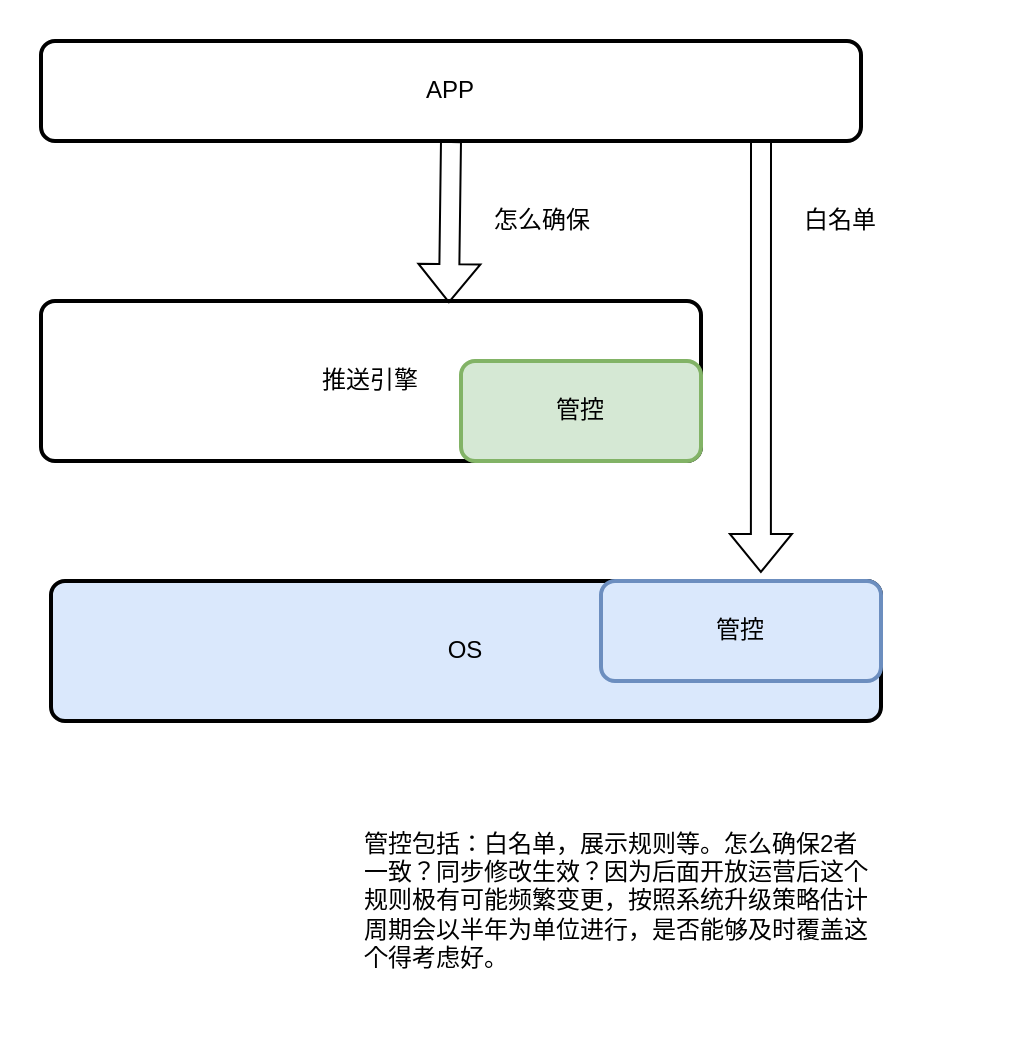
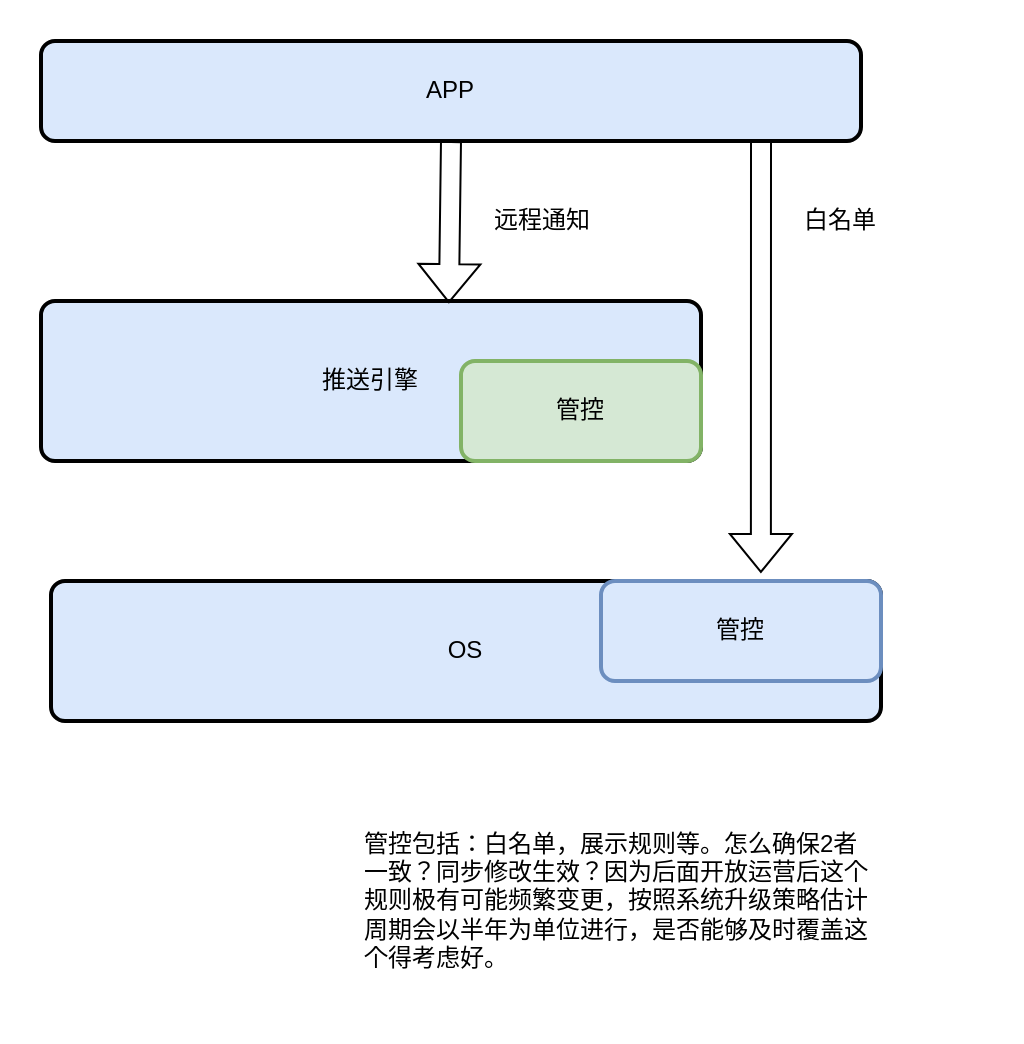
  <mxCell id="0" />
  <mxCell id="1" parent="0" />
  <mxCell id="2" value="OS" style="rounded=1;whiteSpace=wrap;html=1;absoluteArcSize=1;arcSize=14;strokeWidth=2;fillColor=#dae8fc;" vertex="1" parent="1"><mxGeometry x="25" y="290" width="415" height="70" as="geometry" /></mxCell>
- <mxCell id="3" value="推送引擎" style="rounded=1;whiteSpace=wrap;html=1;absoluteArcSize=1;arcSize=14;strokeWidth=2;" vertex="1" parent="1"><mxGeometry x="20" y="150" width="330" height="80" as="geometry" /></mxCell>
+ <mxCell id="3" value="推送引擎" style="rounded=1;whiteSpace=wrap;html=1;absoluteArcSize=1;arcSize=14;strokeWidth=2;fillColor=#dae8fc;" vertex="1" parent="1"><mxGeometry x="20" y="150" width="330" height="80" as="geometry" /></mxCell>
  <mxCell id="4" value="管控" style="rounded=1;whiteSpace=wrap;html=1;absoluteArcSize=1;arcSize=14;strokeWidth=2;fillColor=#d5e8d4;strokeColor=#82b366;" vertex="1" parent="1"><mxGeometry x="230" y="180" width="120" height="50" as="geometry" /></mxCell>
  <mxCell id="5" value="管控包括：白名单，展示规则等。怎么确保2者一致？同步修改生效？因为后面开放运营后这个规则极有可能频繁变更，按照系统升级策略估计周期会以半年为单位进行，是否能够及时覆盖这个得考虑好。" style="text;html=1;strokeColor=none;fillColor=none;align=left;verticalAlign=middle;whiteSpace=wrap;rounded=0;" vertex="1" parent="1"><mxGeometry x="180" y="400" width="260" height="100" as="geometry" /></mxCell>
- <mxCell id="6" value="APP" style="rounded=1;whiteSpace=wrap;html=1;absoluteArcSize=1;arcSize=14;strokeWidth=2;" vertex="1" parent="1"><mxGeometry x="20" y="20" width="410" height="50" as="geometry" /></mxCell>
+ <mxCell id="6" value="APP" style="rounded=1;whiteSpace=wrap;html=1;absoluteArcSize=1;arcSize=14;strokeWidth=2;fillColor=#dae8fc;" vertex="1" parent="1"><mxGeometry x="20" y="20" width="410" height="50" as="geometry" /></mxCell>
  <mxCell id="7" value="管控" style="rounded=1;whiteSpace=wrap;html=1;absoluteArcSize=1;arcSize=14;strokeWidth=2;fillColor=#dae8fc;strokeColor=#6c8ebf;" vertex="1" parent="1"><mxGeometry x="300" y="290" width="140" height="50" as="geometry" /></mxCell>
  <mxCell id="8" value="" style="shape=flexArrow;endArrow=classic;html=1;rounded=0;exitX=0.5;exitY=1;exitDx=0;exitDy=0;entryX=0.618;entryY=0.013;entryDx=0;entryDy=0;entryPerimeter=0;" edge="1" parent="1" source="6" target="3"><mxGeometry width="50" height="50" relative="1" as="geometry"><mxPoint x="300" y="140" as="sourcePoint" /><mxPoint x="350" y="90" as="targetPoint" /></mxGeometry></mxCell>
  <mxCell id="9" value="" style="shape=flexArrow;endArrow=classic;html=1;rounded=0;exitX=0.5;exitY=1;exitDx=0;exitDy=0;entryX=0.571;entryY=-0.08;entryDx=0;entryDy=0;entryPerimeter=0;" edge="1" parent="1" target="7"><mxGeometry width="50" height="50" relative="1" as="geometry"><mxPoint x="380" y="70" as="sourcePoint" /><mxPoint x="381" y="152" as="targetPoint" /></mxGeometry></mxCell>
- <mxCell id="10" value="怎么确保" style="text;html=1;strokeColor=none;fillColor=none;align=left;verticalAlign=middle;whiteSpace=wrap;rounded=0;" vertex="1" parent="1"><mxGeometry x="245" y="60" width="90" height="100" as="geometry" /></mxCell>
+ <mxCell id="10" value="远程通知" style="text;html=1;strokeColor=none;fillColor=none;align=left;verticalAlign=middle;whiteSpace=wrap;rounded=0;" vertex="1" parent="1"><mxGeometry x="245" y="60" width="90" height="100" as="geometry" /></mxCell>
  <mxCell id="11" value="白名单" style="text;html=1;strokeColor=none;fillColor=none;align=left;verticalAlign=middle;whiteSpace=wrap;rounded=0;" vertex="1" parent="1"><mxGeometry x="400" y="60" width="90" height="100" as="geometry" /></mxCell>
